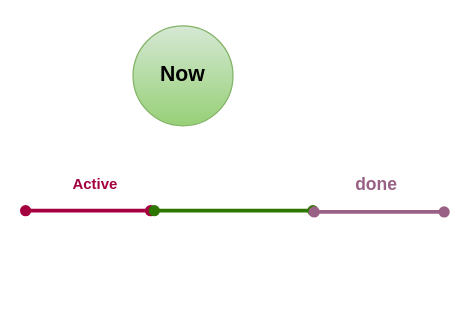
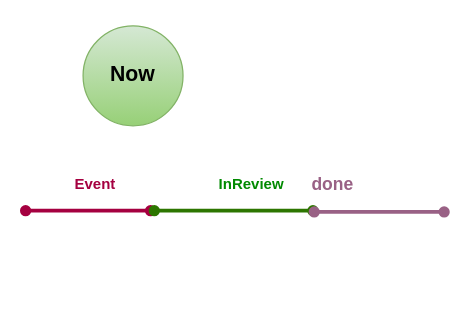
  <mxCell id="0" />
  <mxCell id="1" parent="0" />
  <mxCell id="2" value="" style="endArrow=oval;html=1;fillColor=#d80073;strokeColor=#A50040;strokeWidth=3;startArrow=oval;startFill=1;endFill=1;" edge="1" parent="1"><mxGeometry width="50" height="50" relative="1" as="geometry"><mxPoint x="20" y="168" as="sourcePoint" /><mxPoint x="120" y="168" as="targetPoint" /></mxGeometry></mxCell>
- <mxCell id="3" value="Active" style="text;html=1;align=center;verticalAlign=middle;whiteSpace=wrap;rounded=0;fontColor=#A50040;fontStyle=1" vertex="1" parent="1"><mxGeometry x="56" y="137" width="40" height="20" as="geometry" /></mxCell>
+ <mxCell id="3" value="Event" style="text;html=1;align=center;verticalAlign=middle;whiteSpace=wrap;rounded=0;fontColor=#A50040;fontStyle=1" vertex="1" parent="1"><mxGeometry x="56" y="137" width="40" height="20" as="geometry" /></mxCell>
  <mxCell id="4" value="" style="endArrow=oval;html=1;fontColor=#CC0000;strokeWidth=3;fillColor=#60a917;strokeColor=#2D7600;startArrow=oval;startFill=1;endFill=1;" edge="1" parent="1"><mxGeometry width="50" height="50" relative="1" as="geometry"><mxPoint x="123" y="168" as="sourcePoint" /><mxPoint x="250" y="168" as="targetPoint" /></mxGeometry></mxCell>
+ <mxCell id="5" value="InReview" style="text;html=1;align=center;verticalAlign=middle;whiteSpace=wrap;rounded=0;fontColor=#008A00;fontStyle=1" vertex="1" parent="1"><mxGeometry x="181" y="137" width="40" height="20" as="geometry" /></mxCell>
  <mxCell id="6" value="" style="endArrow=oval;html=1;fontColor=#A50040;strokeWidth=3;fillColor=#e6d0de;startArrow=oval;startFill=1;endFill=1;gradientColor=#d5739d;strokeColor=#996185;" edge="1" parent="1"><mxGeometry width="50" height="50" relative="1" as="geometry"><mxPoint x="251" y="169" as="sourcePoint" /><mxPoint x="355" y="169" as="targetPoint" /></mxGeometry></mxCell>
- <mxCell id="7" value="done" style="text;html=1;align=center;verticalAlign=middle;whiteSpace=wrap;rounded=0;fontStyle=1;fontSize=14;gradientColor=#d5739d;fontColor=#996185;" vertex="1" parent="1"><mxGeometry x="281" y="137" width="40" height="20" as="geometry" /></mxCell>
- <mxCell id="8" value="Now" style="ellipse;whiteSpace=wrap;html=1;aspect=fixed;fontSize=17;fillColor=#d5e8d4;gradientColor=#97d077;strokeColor=#82b366;fontStyle=1" vertex="1" parent="1"><mxGeometry x="106" y="20" width="80" height="80" as="geometry" /></mxCell>
+ <mxCell id="7" value="done" style="text;html=1;align=center;verticalAlign=middle;whiteSpace=wrap;rounded=0;fontStyle=1;fontSize=14;gradientColor=#d5739d;fontColor=#996185;" vertex="1" parent="1"><mxGeometry x="246" y="137" width="40" height="20" as="geometry" /></mxCell>
+ <mxCell id="8" value="Now" style="ellipse;whiteSpace=wrap;html=1;aspect=fixed;fontSize=17;fillColor=#d5e8d4;gradientColor=#97d077;strokeColor=#82b366;fontStyle=1" vertex="1" parent="1"><mxGeometry x="66" y="20" width="80" height="80" as="geometry" /></mxCell>
  <mxCell id="9" value="Event end Time&lt;br&gt;Now do fim" style="text;html=1;strokeColor=none;fillColor=none;align=center;verticalAlign=middle;whiteSpace=wrap;rounded=0;fontSize=11;fontColor=#FFFFFF;fontStyle=1" vertex="1" parent="1"><mxGeometry x="71" y="178" width="99" height="20" as="geometry" /></mxCell>
  <mxCell id="10" value="" style="shape=flexArrow;endArrow=classic;html=1;fontSize=11;fontColor=#FFFFFF;strokeWidth=3;strokeColor=#FFFFFF;" edge="1" parent="1"><mxGeometry width="50" height="50" relative="1" as="geometry"><mxPoint x="146" y="225" as="sourcePoint" /><mxPoint x="93" y="225" as="targetPoint" /></mxGeometry></mxCell>
  <mxCell id="11" value="review done" style="text;html=1;strokeColor=none;fillColor=none;align=center;verticalAlign=middle;whiteSpace=wrap;rounded=0;fontSize=11;fontColor=#FFFFFF;fontStyle=1" vertex="1" parent="1"><mxGeometry x="206" y="178" width="99" height="20" as="geometry" /></mxCell>
  <mxCell id="12" value="" style="shape=flexArrow;endArrow=classic;html=1;fontSize=11;fontColor=#FFFFFF;strokeWidth=3;strokeColor=#FFFFFF;" edge="1" parent="1"><mxGeometry width="50" height="50" relative="1" as="geometry"><mxPoint x="278" y="225" as="sourcePoint" /><mxPoint x="225" y="225" as="targetPoint" /></mxGeometry></mxCell>
